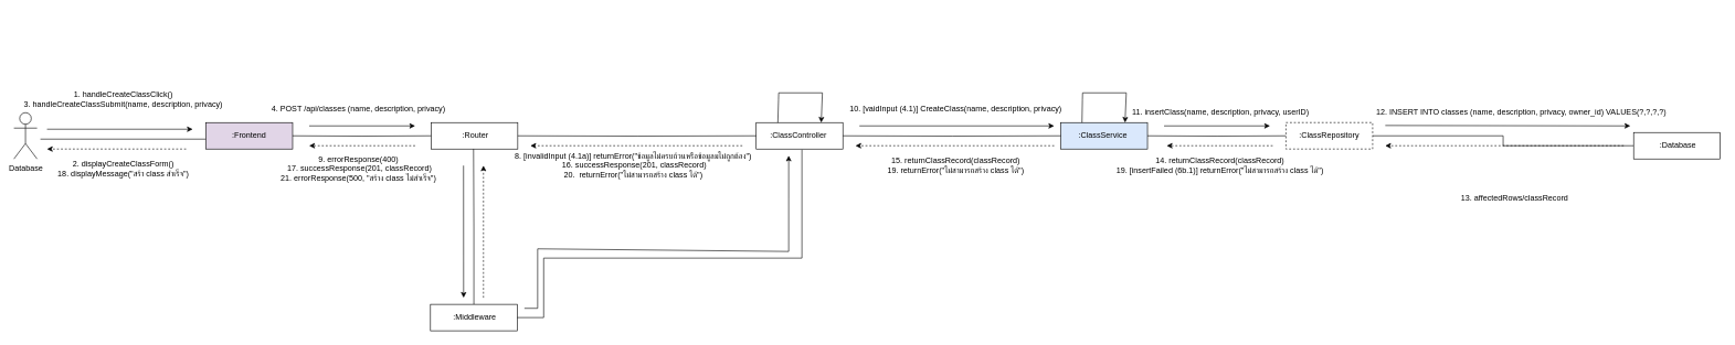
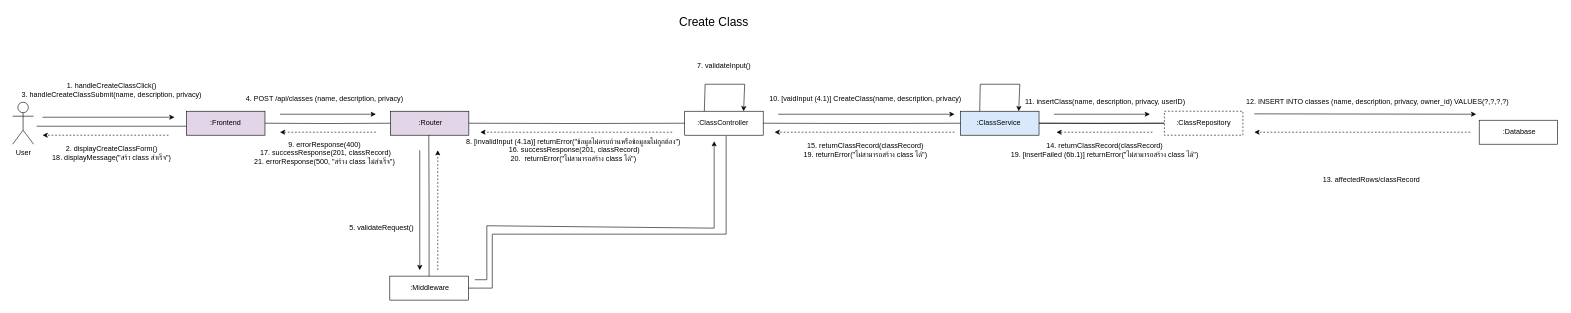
  <mxCell id="0" />
  <mxCell id="1" parent="0" />
  <mxCell id="2" style="edgeStyle=orthogonalEdgeStyle;rounded=0;orthogonalLoop=1;jettySize=auto;html=1;entryX=0;entryY=0.5;entryDx=0;entryDy=0;endArrow=none;startFill=0;" edge="1" parent="1"><mxGeometry relative="1" as="geometry"><mxPoint x="60" y="210" as="sourcePoint" /><mxPoint x="310" y="210" as="targetPoint" /></mxGeometry></mxCell>
- <mxCell id="3" value="Database" style="shape=umlActor;verticalLabelPosition=bottom;verticalAlign=top;html=1;outlineConnect=0;" vertex="1" parent="1"><mxGeometry x="20" y="170" width="35" height="70" as="geometry" /></mxCell>
+ <mxCell id="3" value="User" style="shape=umlActor;verticalLabelPosition=bottom;verticalAlign=top;html=1;outlineConnect=0;" vertex="1" parent="1"><mxGeometry x="20" y="170" width="35" height="70" as="geometry" /></mxCell>
  <mxCell id="4" value=":Frontend" style="rounded=0;whiteSpace=wrap;html=1;fillColor=#e1d5e7;" vertex="1" parent="1"><mxGeometry x="310" y="185" width="130.91" height="40" as="geometry" /></mxCell>
  <mxCell id="5" value="" style="endArrow=classic;html=1;rounded=0;" edge="1" parent="1"><mxGeometry width="50" height="50" relative="1" as="geometry"><mxPoint x="70" y="195" as="sourcePoint" /><mxPoint x="290" y="195" as="targetPoint" /></mxGeometry></mxCell>
  <mxCell id="6" value="" style="endArrow=classic;html=1;rounded=0;dashed=1;" edge="1" parent="1"><mxGeometry width="50" height="50" relative="1" as="geometry"><mxPoint x="280" y="225" as="sourcePoint" /><mxPoint x="70" y="225" as="targetPoint" /></mxGeometry></mxCell>
- <mxCell id="7" value="&amp;nbsp;:Router" style="rounded=0;whiteSpace=wrap;html=1;" vertex="1" parent="1"><mxGeometry x="650" y="185" width="130.91" height="40" as="geometry" /></mxCell>
+ <mxCell id="7" value="&amp;nbsp;:Router" style="rounded=0;whiteSpace=wrap;html=1;fillColor=#e1d5e7;" vertex="1" parent="1"><mxGeometry x="650" y="185" width="130.91" height="40" as="geometry" /></mxCell>
  <mxCell id="8" style="edgeStyle=orthogonalEdgeStyle;rounded=0;orthogonalLoop=1;jettySize=auto;html=1;entryX=0;entryY=0.5;entryDx=0;entryDy=0;endArrow=none;startFill=0;" edge="1" parent="1" target="7"><mxGeometry relative="1" as="geometry"><mxPoint x="440.91" y="205" as="sourcePoint" /><mxPoint x="645.91" y="205" as="targetPoint" /></mxGeometry></mxCell>
  <mxCell id="9" value="" style="endArrow=classic;html=1;rounded=0;" edge="1" parent="1"><mxGeometry width="50" height="50" relative="1" as="geometry"><mxPoint x="465.91" y="190" as="sourcePoint" /><mxPoint x="625.91" y="190" as="targetPoint" /></mxGeometry></mxCell>
  <mxCell id="10" value="&amp;nbsp;" style="text;whiteSpace=wrap;html=1;" vertex="1" parent="1"><mxGeometry x="550" y="170" width="40" height="40" as="geometry" /></mxCell>
  <mxCell id="11" value=":ClassController&amp;nbsp;" style="rounded=0;whiteSpace=wrap;html=1;" vertex="1" parent="1"><mxGeometry x="1140.91" y="185" width="130.91" height="40" as="geometry" /></mxCell>
  <mxCell id="12" style="edgeStyle=orthogonalEdgeStyle;rounded=0;orthogonalLoop=1;jettySize=auto;html=1;entryX=0;entryY=0.5;entryDx=0;entryDy=0;endArrow=none;startFill=0;" edge="1" parent="1" target="11"><mxGeometry relative="1" as="geometry"><mxPoint x="780.91" y="205" as="sourcePoint" /><mxPoint x="985.91" y="205" as="targetPoint" /></mxGeometry></mxCell>
  <mxCell id="13" value="" style="endArrow=classic;html=1;rounded=0;dashed=1;" edge="1" parent="1"><mxGeometry width="50" height="50" relative="1" as="geometry"><mxPoint x="1120" y="220" as="sourcePoint" /><mxPoint x="800" y="220" as="targetPoint" /></mxGeometry></mxCell>
  <mxCell id="14" value=":ClassService&amp;nbsp;" style="rounded=0;whiteSpace=wrap;html=1;fillColor=#dae8fc;" vertex="1" parent="1"><mxGeometry x="1600.91" y="185" width="130.91" height="40" as="geometry" /></mxCell>
  <mxCell id="15" style="edgeStyle=orthogonalEdgeStyle;rounded=0;orthogonalLoop=1;jettySize=auto;html=1;entryX=0;entryY=0.5;entryDx=0;entryDy=0;endArrow=none;startFill=0;" edge="1" parent="1" target="14"><mxGeometry relative="1" as="geometry"><mxPoint x="1271.82" y="205" as="sourcePoint" /><mxPoint x="1476.82" y="205" as="targetPoint" /></mxGeometry></mxCell>
  <mxCell id="16" value="" style="endArrow=classic;html=1;rounded=0;" edge="1" parent="1"><mxGeometry width="50" height="50" relative="1" as="geometry"><mxPoint x="1296.82" y="190" as="sourcePoint" /><mxPoint x="1590.91" y="190" as="targetPoint" /></mxGeometry></mxCell>
  <mxCell id="17" value="" style="endArrow=classic;html=1;rounded=0;dashed=1;" edge="1" parent="1"><mxGeometry width="50" height="50" relative="1" as="geometry"><mxPoint x="1590.91" y="220" as="sourcePoint" /><mxPoint x="1290.91" y="220" as="targetPoint" /></mxGeometry></mxCell>
- <mxCell id="18" style="edgeStyle=orthogonalEdgeStyle;rounded=0;orthogonalLoop=1;jettySize=auto;html=1;endArrow=none;startFill=0;" edge="1" parent="1" source="19" target="24"><mxGeometry relative="1" as="geometry" /></mxCell>
+ <mxCell id="18" style="edgeStyle=orthogonalEdgeStyle;rounded=0;orthogonalLoop=1;jettySize=auto;html=1;endArrow=none;startFill=0;" edge="1" parent="1" source="19" target="14"><mxGeometry relative="1" as="geometry" /></mxCell>
  <mxCell id="19" value=":ClassRepository" style="rounded=0;whiteSpace=wrap;html=1;dashed=1;" vertex="1" parent="1"><mxGeometry x="1940.91" y="185" width="130.91" height="40" as="geometry" /></mxCell>
  <mxCell id="20" style="edgeStyle=orthogonalEdgeStyle;rounded=0;orthogonalLoop=1;jettySize=auto;html=1;entryX=0;entryY=0.5;entryDx=0;entryDy=0;endArrow=none;startFill=0;" edge="1" parent="1" target="19"><mxGeometry relative="1" as="geometry"><mxPoint x="1731.82" y="205" as="sourcePoint" /><mxPoint x="1936.82" y="205" as="targetPoint" /></mxGeometry></mxCell>
  <mxCell id="21" value="" style="endArrow=classic;html=1;rounded=0;" edge="1" parent="1"><mxGeometry width="50" height="50" relative="1" as="geometry"><mxPoint x="1756.82" y="190" as="sourcePoint" /><mxPoint x="1916.82" y="190" as="targetPoint" /></mxGeometry></mxCell>
  <mxCell id="22" value="" style="endArrow=classic;html=1;rounded=0;dashed=1;" edge="1" parent="1"><mxGeometry width="50" height="50" relative="1" as="geometry"><mxPoint x="1920.91" y="220" as="sourcePoint" /><mxPoint x="1760.91" y="220" as="targetPoint" /></mxGeometry></mxCell>
  <mxCell id="23" value="4. POST /api/classes (name, description, privacy)" style="text;html=1;align=center;verticalAlign=middle;resizable=0;points=[];autosize=1;strokeColor=none;fillColor=none;" vertex="1" parent="1"><mxGeometry x="395" y="150" width="290" height="30" as="geometry" /></mxCell>
  <mxCell id="24" value="&amp;nbsp;:Database" style="rounded=0;whiteSpace=wrap;html=1;" vertex="1" parent="1"><mxGeometry x="2465.91" y="200" width="130.91" height="40" as="geometry" /></mxCell>
+ <mxCell id="25" value="Create Class&amp;nbsp;" style="text;html=1;align=center;verticalAlign=middle;whiteSpace=wrap;rounded=0;fontSize=20;" vertex="1" parent="1"><mxGeometry x="1020" y="20" width="345" height="30" as="geometry" /></mxCell>
  <mxCell id="26" value="1. handleCreateClassClick()&lt;div&gt;3. handleCreateClassSubmit(name, description, privacy)&lt;/div&gt;" style="text;html=1;align=center;verticalAlign=middle;resizable=0;points=[];autosize=1;strokeColor=none;fillColor=none;" vertex="1" parent="1"><mxGeometry x="25" y="130" width="320" height="40" as="geometry" /></mxCell>
  <mxCell id="27" value="" style="endArrow=classic;html=1;rounded=0;dashed=1;" edge="1" parent="1"><mxGeometry width="50" height="50" relative="1" as="geometry"><mxPoint x="625.91" y="220" as="sourcePoint" /><mxPoint x="465.91" y="220" as="targetPoint" /></mxGeometry></mxCell>
  <mxCell id="28" value="" style="endArrow=classic;html=1;rounded=0;" edge="1" parent="1"><mxGeometry width="50" height="50" relative="1" as="geometry"><mxPoint x="2090.91" y="189.38" as="sourcePoint" /><mxPoint x="2460.91" y="190" as="targetPoint" /></mxGeometry></mxCell>
  <mxCell id="29" value="" style="endArrow=classic;html=1;rounded=0;dashed=1;" edge="1" parent="1"><mxGeometry width="50" height="50" relative="1" as="geometry"><mxPoint x="2450.91" y="220" as="sourcePoint" /><mxPoint x="2090.91" y="220" as="targetPoint" /></mxGeometry></mxCell>
  <mxCell id="30" value="&amp;nbsp;" style="text;html=1;align=center;verticalAlign=middle;resizable=0;points=[];autosize=1;strokeColor=none;fillColor=none;" vertex="1" parent="1"><mxGeometry x="880" y="235" width="30" height="30" as="geometry" /></mxCell>
  <mxCell id="31" value="9. errorResponse(400)&lt;div&gt;&amp;nbsp;17. successResponse(201, classRecord)&lt;/div&gt;&lt;div&gt;21. errorResponse(500, &quot;สร้าง class ไม่สำเร็จ&quot;)&lt;/div&gt;" style="text;html=1;align=center;verticalAlign=middle;resizable=0;points=[];autosize=1;strokeColor=none;fillColor=none;" vertex="1" parent="1"><mxGeometry x="405" y="225" width="270" height="60" as="geometry" /></mxCell>
  <mxCell id="32" value="2. displayCreateClassForm()&lt;div&gt;18. displayMessage(&quot;สร้า class สำเร็จ&quot;)&lt;/div&gt;" style="text;html=1;align=center;verticalAlign=middle;resizable=0;points=[];autosize=1;strokeColor=none;fillColor=none;" vertex="1" parent="1"><mxGeometry x="70" y="235" width="230" height="40" as="geometry" /></mxCell>
  <mxCell id="33" style="edgeStyle=orthogonalEdgeStyle;rounded=0;orthogonalLoop=1;jettySize=auto;html=1;entryX=0.5;entryY=1;entryDx=0;entryDy=0;endArrow=none;startFill=0;" edge="1" parent="1" source="34"><mxGeometry relative="1" as="geometry"><mxPoint x="714.09" y="225" as="targetPoint" /></mxGeometry></mxCell>
  <mxCell id="34" value="&amp;nbsp;:Middleware" style="rounded=0;whiteSpace=wrap;html=1;" vertex="1" parent="1"><mxGeometry x="649.09" y="460" width="130.91" height="40" as="geometry" /></mxCell>
  <mxCell id="35" value="" style="endArrow=classic;html=1;rounded=0;" edge="1" parent="1"><mxGeometry width="50" height="50" relative="1" as="geometry"><mxPoint x="699" y="250" as="sourcePoint" /><mxPoint x="699.09" y="450" as="targetPoint" /></mxGeometry></mxCell>
  <mxCell id="36" value="" style="endArrow=classic;html=1;rounded=0;dashed=1;" edge="1" parent="1"><mxGeometry width="50" height="50" relative="1" as="geometry"><mxPoint x="729.09" y="450" as="sourcePoint" /><mxPoint x="729.09" y="250" as="targetPoint" /></mxGeometry></mxCell>
+ <mxCell id="37" value="5. validateRequest()" style="text;html=1;align=center;verticalAlign=middle;resizable=0;points=[];autosize=1;strokeColor=none;fillColor=none;" vertex="1" parent="1"><mxGeometry x="570" y="365" width="130" height="30" as="geometry" /></mxCell>
  <mxCell id="38" value="" style="endArrow=classic;html=1;rounded=0;exitX=0.25;exitY=0;exitDx=0;exitDy=0;entryX=0.75;entryY=0;entryDx=0;entryDy=0;" edge="1" parent="1" source="11" target="11"><mxGeometry width="50" height="50" relative="1" as="geometry"><mxPoint x="1140.91" y="160" as="sourcePoint" /><mxPoint x="1270.91" y="140" as="targetPoint" /><Array as="points"><mxPoint x="1174.65" y="150" /><mxPoint x="1174.91" y="140" /><mxPoint x="1240.91" y="140" /></Array></mxGeometry></mxCell>
+ <mxCell id="39" value="7. validateInput()" style="text;html=1;align=center;verticalAlign=middle;resizable=0;points=[];autosize=1;strokeColor=none;fillColor=none;" vertex="1" parent="1"><mxGeometry x="1151.37" y="95" width="110" height="30" as="geometry" /></mxCell>
  <mxCell id="40" value="8. [invalidInput (4.1a)] returnError(&quot;ข้อมูลไม่ครบถ้วนหรือข้อมูลมไม่ถูกต้อง&quot;)&lt;div&gt;&amp;nbsp;16. successResponse(201, classRecord)&lt;/div&gt;&lt;div&gt;20.&amp;nbsp;&lt;span style=&quot;background-color: transparent; color: light-dark(rgb(0, 0, 0), rgb(255, 255, 255));&quot;&gt;&amp;nbsp;returnError(&quot;ไม่สามารถสร้าง class ได้&quot;)&lt;/span&gt;&lt;/div&gt;" style="text;html=1;align=center;verticalAlign=middle;resizable=0;points=[];autosize=1;strokeColor=none;fillColor=none;" vertex="1" parent="1"><mxGeometry x="755" y="220" width="400" height="60" as="geometry" /></mxCell>
  <mxCell id="41" style="edgeStyle=orthogonalEdgeStyle;rounded=0;orthogonalLoop=1;jettySize=auto;html=1;endArrow=none;startFill=0;exitX=1;exitY=0.5;exitDx=0;exitDy=0;" edge="1" parent="1" source="34"><mxGeometry relative="1" as="geometry"><mxPoint x="1210" y="226" as="targetPoint" /><mxPoint x="885.21" y="515" as="sourcePoint" /><Array as="points"><mxPoint x="820" y="480" /><mxPoint x="820" y="390" /><mxPoint x="1210" y="390" /><mxPoint x="1210" y="226" /></Array></mxGeometry></mxCell>
  <mxCell id="42" value="&amp;nbsp;" style="text;html=1;align=center;verticalAlign=middle;resizable=0;points=[];autosize=1;strokeColor=none;fillColor=none;" vertex="1" parent="1"><mxGeometry x="1426.82" y="150" width="30" height="30" as="geometry" /></mxCell>
  <mxCell id="43" value="11. insertClass(name, description, privacy, userID)" style="text;html=1;align=center;verticalAlign=middle;resizable=0;points=[];autosize=1;strokeColor=none;fillColor=none;" vertex="1" parent="1"><mxGeometry x="1696.82" y="155" width="290" height="30" as="geometry" /></mxCell>
  <mxCell id="44" value="12. INSERT INTO classes (name, description, privacy, owner_id) VALUES(?,?,?,?)" style="text;html=1;align=center;verticalAlign=middle;resizable=0;points=[];autosize=1;strokeColor=none;fillColor=none;" vertex="1" parent="1"><mxGeometry x="2065.91" y="155" width="460" height="30" as="geometry" /></mxCell>
  <mxCell id="45" value="13. affectedRows/classRecord" style="text;html=1;align=center;verticalAlign=middle;resizable=0;points=[];autosize=1;strokeColor=none;fillColor=none;" vertex="1" parent="1"><mxGeometry x="2190.91" y="285" width="190" height="30" as="geometry" /></mxCell>
  <mxCell id="46" value="14. returnClassRecord(classRecord)&lt;div&gt;19. [insertFailed (6b.1)] returnError(&quot;ไม่สามารถสร้าง class ได้&quot;)&lt;/div&gt;" style="text;html=1;align=center;verticalAlign=middle;resizable=0;points=[];autosize=1;strokeColor=none;fillColor=none;" vertex="1" parent="1"><mxGeometry x="1665.91" y="230" width="350" height="40" as="geometry" /></mxCell>
  <mxCell id="47" value="15. returnClassRecord(classRecord)&lt;div&gt;19. returnError(&quot;ไม่สามารถสร้าง class ได้&quot;)&lt;/div&gt;" style="text;html=1;align=center;verticalAlign=middle;resizable=0;points=[];autosize=1;strokeColor=none;fillColor=none;" vertex="1" parent="1"><mxGeometry x="1321.82" y="230" width="240" height="40" as="geometry" /></mxCell>
  <mxCell id="48" value="10. [vaidInput (4.1)] CreateClass(name, description, privacy)" style="text;html=1;align=center;verticalAlign=middle;resizable=0;points=[];autosize=1;strokeColor=none;fillColor=none;" vertex="1" parent="1"><mxGeometry x="1271.82" y="150" width="340" height="30" as="geometry" /></mxCell>
  <mxCell id="49" value="" style="endArrow=classic;html=1;rounded=0;" edge="1" parent="1"><mxGeometry width="50" height="50" relative="1" as="geometry"><mxPoint x="790.91" y="466" as="sourcePoint" /><mxPoint x="1190" y="235" as="targetPoint" /><Array as="points"><mxPoint x="810.91" y="466" /><mxPoint x="810.91" y="376" /><mxPoint x="1190" y="380" /><mxPoint x="1190" y="300" /></Array></mxGeometry></mxCell>
  <mxCell id="50" value="" style="endArrow=classic;html=1;rounded=0;exitX=0.25;exitY=0;exitDx=0;exitDy=0;entryX=0.75;entryY=0;entryDx=0;entryDy=0;" edge="1" parent="1"><mxGeometry width="50" height="50" relative="1" as="geometry"><mxPoint x="1632.91" y="185" as="sourcePoint" /><mxPoint x="1697.91" y="185" as="targetPoint" /><Array as="points"><mxPoint x="1633.56" y="150" /><mxPoint x="1633.82" y="140" /><mxPoint x="1699.82" y="140" /></Array></mxGeometry></mxCell>
